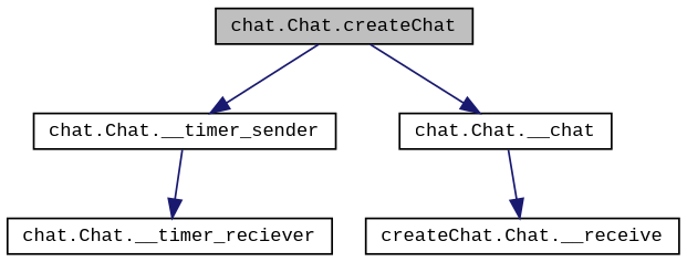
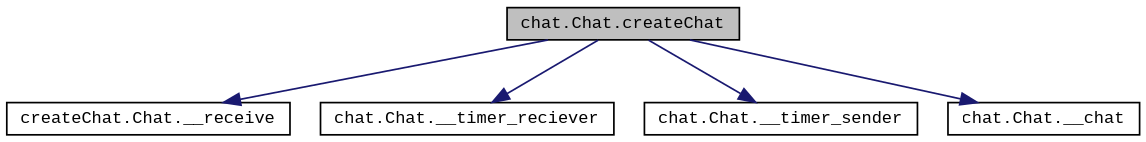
  digraph {
    fontname="Liberation Mono"
    rankdir=TB
    node [color=black fillcolor=white fontname="Liberation Mono" fontsize=10 shape=record style=filled]
    edge [color=midnightblue fontname="Liberation Mono" fontsize=10 labelfontname=Helvetica labelfontsize=10 style=solid]
    n1 [fillcolor=grey75 fontcolor=black height=0.2 label="chat.Chat.createChat" width=0.4]
    n2 [height=0.2 label="createChat.Chat.__receive" width=0.4]
    n3 [height=0.2 label="chat.Chat.__timer_reciever" width=0.4]
    n4 [height=0.2 label="chat.Chat.__timer_sender" width=0.4]
    n5 [height=0.2 label="chat.Chat.__chat" width=0.4]
-   n5 -> n2
-   n4 -> n3
+   n1 -> n2
+   n1 -> n3
    n1 -> n4
    n1 -> n5
  }
